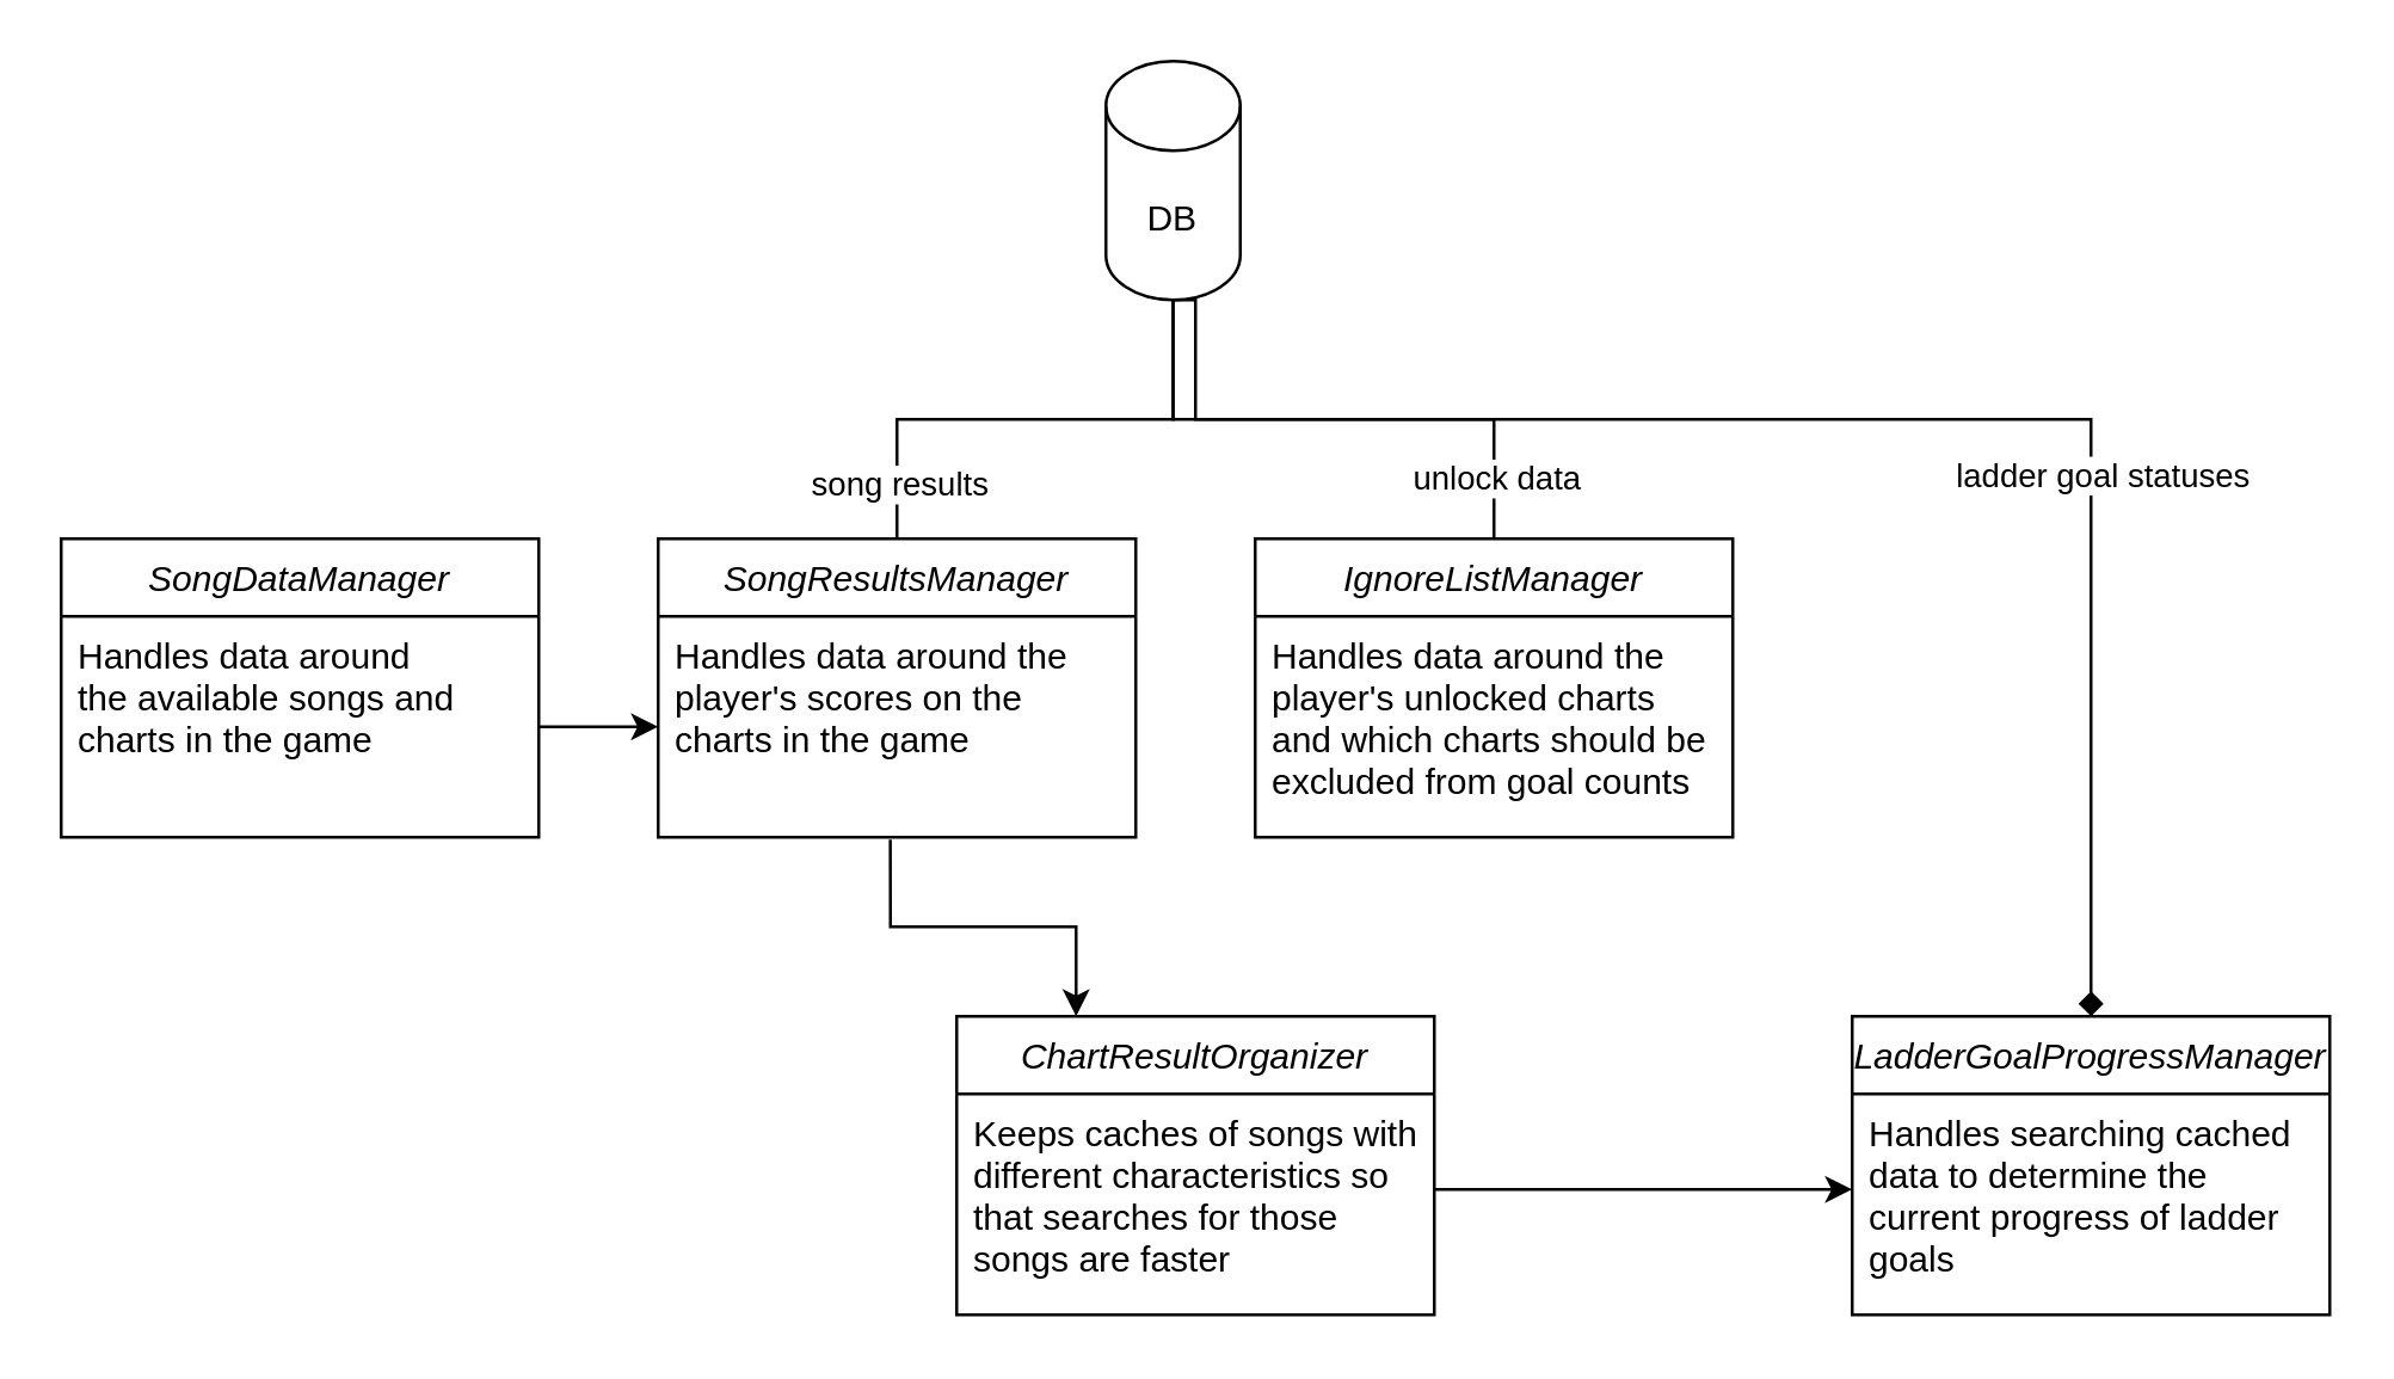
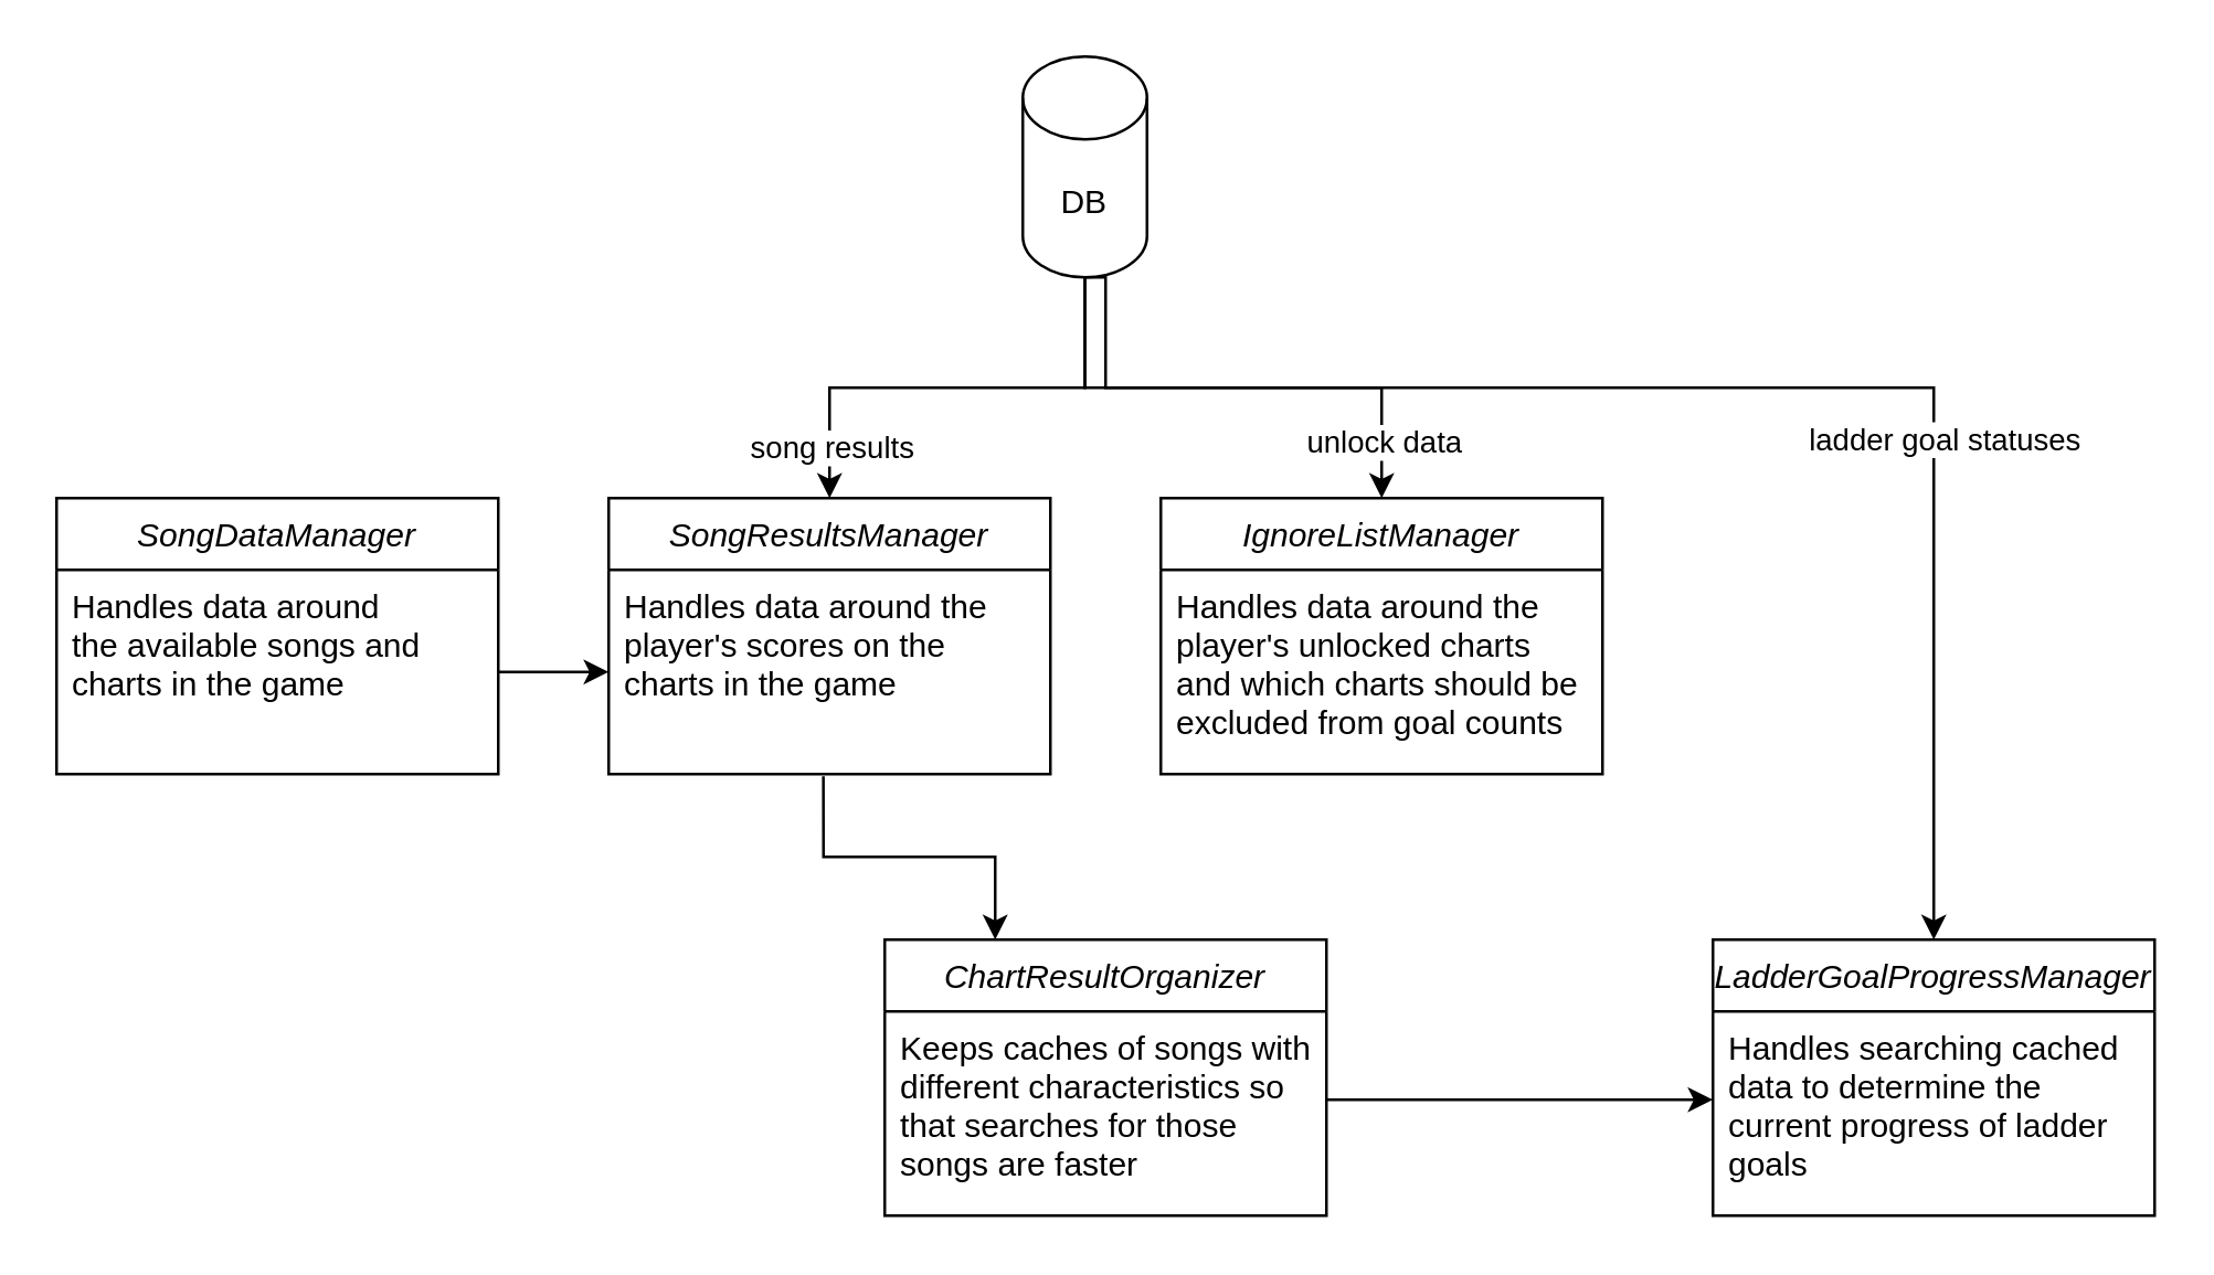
  <mxCell id="0" />
  <mxCell id="1" parent="0" />
  <mxCell id="2" value="SongDataManager" style="swimlane;fontStyle=2;align=center;verticalAlign=top;childLayout=stackLayout;horizontal=1;startSize=26;horizontalStack=0;resizeParent=1;resizeLast=0;collapsible=1;marginBottom=0;rounded=0;shadow=0;strokeWidth=1;" parent="1" vertex="1"><mxGeometry x="20" y="180" width="160" height="100" as="geometry"><mxRectangle x="230" y="140" width="160" height="26" as="alternateBounds" /></mxGeometry></mxCell>
  <mxCell id="3" value="Handles data around&#10;the available songs and&#10;charts in the game" style="text;align=left;verticalAlign=top;spacingLeft=4;spacingRight=4;overflow=hidden;rotatable=0;points=[[0,0.5],[1,0.5]];portConstraint=eastwest;" parent="2" vertex="1"><mxGeometry y="26" width="160" height="74" as="geometry" /></mxCell>
  <mxCell id="4" value="SongResultsManager" style="swimlane;fontStyle=2;align=center;verticalAlign=top;childLayout=stackLayout;horizontal=1;startSize=26;horizontalStack=0;resizeParent=1;resizeLast=0;collapsible=1;marginBottom=0;rounded=0;shadow=0;strokeWidth=1;" vertex="1" parent="1"><mxGeometry x="220" y="180" width="160" height="100" as="geometry"><mxRectangle x="230" y="140" width="160" height="26" as="alternateBounds" /></mxGeometry></mxCell>
  <mxCell id="5" value="Handles data around the&#10;player's scores on the &#10;charts in the game" style="text;align=left;verticalAlign=top;spacingLeft=4;spacingRight=4;overflow=hidden;rotatable=0;points=[[0,0.5],[1,0.5]];portConstraint=eastwest;" vertex="1" parent="4"><mxGeometry y="26" width="160" height="74" as="geometry" /></mxCell>
  <mxCell id="6" value="ChartResultOrganizer" style="swimlane;fontStyle=2;align=center;verticalAlign=top;childLayout=stackLayout;horizontal=1;startSize=26;horizontalStack=0;resizeParent=1;resizeLast=0;collapsible=1;marginBottom=0;rounded=0;shadow=0;strokeWidth=1;" vertex="1" parent="1"><mxGeometry x="320" y="340" width="160" height="100" as="geometry"><mxRectangle x="230" y="140" width="160" height="26" as="alternateBounds" /></mxGeometry></mxCell>
  <mxCell id="7" value="Keeps caches of songs with&#10;different characteristics so&#10;that searches for those&#10;songs are faster" style="text;align=left;verticalAlign=top;spacingLeft=4;spacingRight=4;overflow=hidden;rotatable=0;points=[[0,0.5],[1,0.5]];portConstraint=eastwest;" vertex="1" parent="6"><mxGeometry y="26" width="160" height="64" as="geometry" /></mxCell>
  <mxCell id="8" value="IgnoreListManager" style="swimlane;fontStyle=2;align=center;verticalAlign=top;childLayout=stackLayout;horizontal=1;startSize=26;horizontalStack=0;resizeParent=1;resizeLast=0;collapsible=1;marginBottom=0;rounded=0;shadow=0;strokeWidth=1;" vertex="1" parent="1"><mxGeometry x="420" y="180" width="160" height="100" as="geometry"><mxRectangle x="230" y="140" width="160" height="26" as="alternateBounds" /></mxGeometry></mxCell>
  <mxCell id="9" value="Handles data around the&#10;player's unlocked charts &#10;and which charts should be&#10;excluded from goal counts" style="text;align=left;verticalAlign=top;spacingLeft=4;spacingRight=4;overflow=hidden;rotatable=0;points=[[0,0.5],[1,0.5]];portConstraint=eastwest;" vertex="1" parent="8"><mxGeometry y="26" width="160" height="64" as="geometry" /></mxCell>
  <mxCell id="10" value="LadderGoalProgressManager" style="swimlane;fontStyle=2;align=center;verticalAlign=top;childLayout=stackLayout;horizontal=1;startSize=26;horizontalStack=0;resizeParent=1;resizeLast=0;collapsible=1;marginBottom=0;rounded=0;shadow=0;strokeWidth=1;" vertex="1" parent="1"><mxGeometry x="620" y="340" width="160" height="100" as="geometry"><mxRectangle x="230" y="140" width="160" height="26" as="alternateBounds" /></mxGeometry></mxCell>
  <mxCell id="11" value="Handles searching cached &#10;data to determine the &#10;current progress of ladder &#10;goals" style="text;align=left;verticalAlign=top;spacingLeft=4;spacingRight=4;overflow=hidden;rotatable=0;points=[[0,0.5],[1,0.5]];portConstraint=eastwest;" vertex="1" parent="10"><mxGeometry y="26" width="160" height="64" as="geometry" /></mxCell>
- <mxCell id="12" style="edgeStyle=orthogonalEdgeStyle;rounded=0;orthogonalLoop=1;jettySize=auto;html=1;exitX=0.5;exitY=1;exitDx=0;exitDy=0;exitPerimeter=0;entryX=0.5;entryY=0;entryDx=0;entryDy=0;endArrow=none;" edge="1" parent="1" source="18" target="4"><mxGeometry relative="1" as="geometry" /></mxCell>
+ <mxCell id="12" style="edgeStyle=orthogonalEdgeStyle;rounded=0;orthogonalLoop=1;jettySize=auto;html=1;exitX=0.5;exitY=1;exitDx=0;exitDy=0;exitPerimeter=0;entryX=0.5;entryY=0;entryDx=0;entryDy=0;" edge="1" parent="1" source="18" target="4"><mxGeometry relative="1" as="geometry" /></mxCell>
  <mxCell id="13" value="song results" style="edgeLabel;html=1;align=center;verticalAlign=middle;resizable=0;points=[];" vertex="1" connectable="0" parent="12"><mxGeometry x="0.787" relative="1" as="geometry"><mxPoint as="offset" /></mxGeometry></mxCell>
- <mxCell id="14" style="edgeStyle=orthogonalEdgeStyle;rounded=0;orthogonalLoop=1;jettySize=auto;html=1;exitX=0.5;exitY=1;exitDx=0;exitDy=0;exitPerimeter=0;entryX=0.5;entryY=0;entryDx=0;entryDy=0;endArrow=none;" edge="1" parent="1" source="18" target="8"><mxGeometry relative="1" as="geometry" /></mxCell>
+ <mxCell id="14" style="edgeStyle=orthogonalEdgeStyle;rounded=0;orthogonalLoop=1;jettySize=auto;html=1;exitX=0.5;exitY=1;exitDx=0;exitDy=0;exitPerimeter=0;entryX=0.5;entryY=0;entryDx=0;entryDy=0;" edge="1" parent="1" source="18" target="8"><mxGeometry relative="1" as="geometry" /></mxCell>
  <mxCell id="15" value="unlock data" style="edgeLabel;html=1;align=center;verticalAlign=middle;resizable=0;points=[];" vertex="1" connectable="0" parent="14"><mxGeometry x="0.848" y="-3" relative="1" as="geometry"><mxPoint x="3" y="-6" as="offset" /></mxGeometry></mxCell>
- <mxCell id="16" style="edgeStyle=orthogonalEdgeStyle;rounded=0;orthogonalLoop=1;jettySize=auto;html=1;exitX=0.5;exitY=1;exitDx=0;exitDy=0;exitPerimeter=0;entryX=0.5;entryY=0;entryDx=0;entryDy=0;endArrow=diamond;" edge="1" parent="1" source="18" target="10"><mxGeometry relative="1" as="geometry"><Array as="points"><mxPoint x="400" y="140" /><mxPoint x="700" y="140" /></Array></mxGeometry></mxCell>
+ <mxCell id="16" style="edgeStyle=orthogonalEdgeStyle;rounded=0;orthogonalLoop=1;jettySize=auto;html=1;exitX=0.5;exitY=1;exitDx=0;exitDy=0;exitPerimeter=0;entryX=0.5;entryY=0;entryDx=0;entryDy=0;" edge="1" parent="1" source="18" target="10"><mxGeometry relative="1" as="geometry"><Array as="points"><mxPoint x="400" y="140" /><mxPoint x="700" y="140" /></Array></mxGeometry></mxCell>
  <mxCell id="17" value="ladder goal statuses" style="edgeLabel;html=1;align=center;verticalAlign=middle;resizable=0;points=[];" vertex="1" connectable="0" parent="16"><mxGeometry x="0.332" y="-1" relative="1" as="geometry"><mxPoint x="4" y="1" as="offset" /></mxGeometry></mxCell>
  <mxCell id="18" value="DB" style="shape=cylinder3;whiteSpace=wrap;html=1;boundedLbl=1;backgroundOutline=1;size=15;" vertex="1" parent="1"><mxGeometry x="370" y="20" width="45" height="80" as="geometry" /></mxCell>
  <mxCell id="19" style="edgeStyle=orthogonalEdgeStyle;rounded=0;orthogonalLoop=1;jettySize=auto;html=1;exitX=1;exitY=0.5;exitDx=0;exitDy=0;entryX=0;entryY=0.5;entryDx=0;entryDy=0;" edge="1" parent="1" source="3" target="5"><mxGeometry relative="1" as="geometry" /></mxCell>
  <mxCell id="20" style="edgeStyle=orthogonalEdgeStyle;rounded=0;orthogonalLoop=1;jettySize=auto;html=1;exitX=0.486;exitY=1.011;exitDx=0;exitDy=0;entryX=0.25;entryY=0;entryDx=0;entryDy=0;exitPerimeter=0;" edge="1" parent="1" source="5" target="6"><mxGeometry relative="1" as="geometry" /></mxCell>
  <mxCell id="21" style="edgeStyle=orthogonalEdgeStyle;rounded=0;orthogonalLoop=1;jettySize=auto;html=1;exitX=1;exitY=0.5;exitDx=0;exitDy=0;entryX=0;entryY=0.5;entryDx=0;entryDy=0;" edge="1" parent="1" source="7" target="11"><mxGeometry relative="1" as="geometry" /></mxCell>
